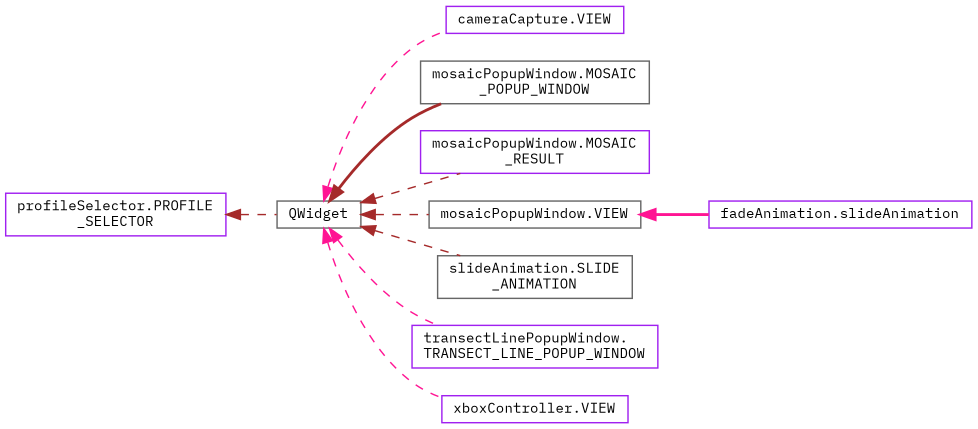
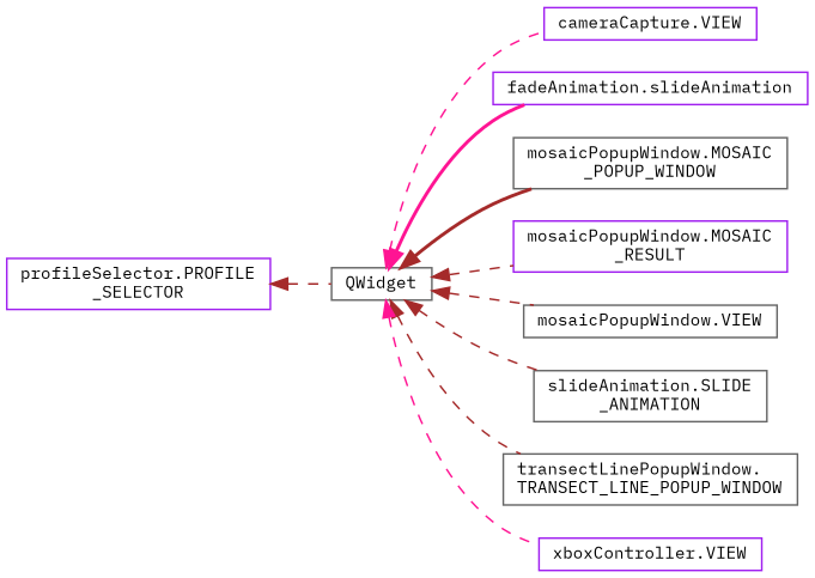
  digraph {
    fontname="IBM Plex Mono"
    rankdir=LR
    node [color=gray40 fillcolor=white fontname="IBM Plex Mono" fontsize=10 shape=record style=filled]
    edge [color=brown dir=back fontname="IBM Plex Mono" fontsize=10 labelfontname=Helvetica labelfontsize=10 style=dashed]
    n1 [height=0.2 label=QWidget width=0.4]
    n2 [color=purple height=0.2 label="cameraCapture.VIEW" width=0.4]
    n3 [color=purple height=0.2 label="fadeAnimation.slideAnimation" width=0.4]
    n4 [height=0.2 label="mosaicPopupWindow.MOSAIC\l_POPUP_WINDOW" width=0.4]
    n5 [color=purple height=0.2 label="mosaicPopupWindow.MOSAIC\l_RESULT" width=0.4]
    n6 [height=0.2 label="mosaicPopupWindow.VIEW" width=0.4]
    n7 [height=0.2 label="slideAnimation.SLIDE\l_ANIMATION" width=0.4]
-   n8 [color=purple height=0.2 label="transectLinePopupWindow.\lTRANSECT_LINE_POPUP_WINDOW" width=0.4]
+   n8 [height=0.2 label="transectLinePopupWindow.\lTRANSECT_LINE_POPUP_WINDOW" width=0.4]
    n9 [color=purple height=0.2 label="xboxController.VIEW" width=0.4]
    n10 [color=purple height=0.2 label="profileSelector.PROFILE\l_SELECTOR" width=0.4]
    n1 -> n2 [color=deeppink]
-   n6 -> n3 [color=deeppink style=bold]
+   n1 -> n3 [color=deeppink style=bold]
    n1 -> n4 [style=bold]
    n1 -> n5
    n1 -> n6
    n1 -> n7
-   n1 -> n8 [color=deeppink]
+   n1 -> n8
    n1 -> n9 [color=deeppink]
    n10 -> n1
  }
